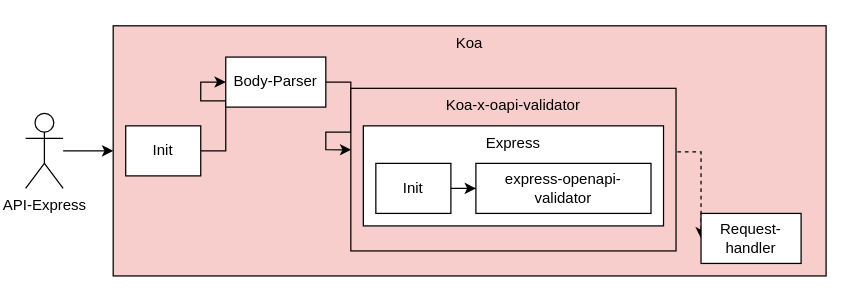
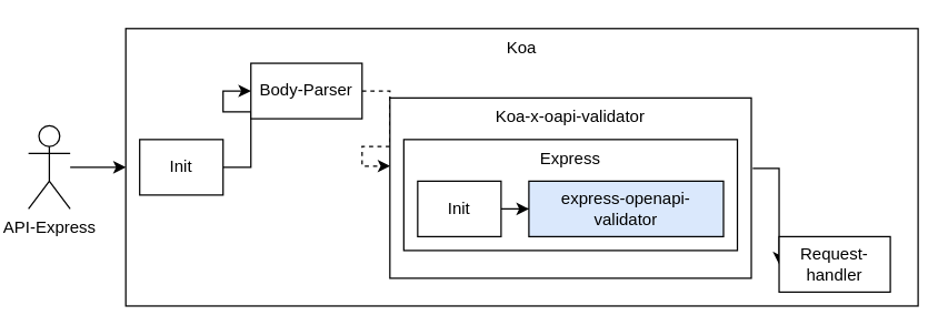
  <mxCell id="0" />
  <mxCell id="1" parent="0" />
- <mxCell id="2" value="&lt;div style=&quot;&quot;&gt;&lt;span style=&quot;background-color: initial;&quot;&gt;Koa&lt;/span&gt;&lt;/div&gt;&lt;div style=&quot;text-align: justify;&quot;&gt;&lt;/div&gt;" style="rounded=0;whiteSpace=wrap;html=1;verticalAlign=top;fillColor=#f8cecc;" parent="1" vertex="1"><mxGeometry x="90" y="20" width="570" height="200" as="geometry" /></mxCell>
+ <mxCell id="2" value="&lt;div style=&quot;&quot;&gt;&lt;span style=&quot;background-color: initial;&quot;&gt;Koa&lt;/span&gt;&lt;/div&gt;&lt;div style=&quot;text-align: justify;&quot;&gt;&lt;/div&gt;" style="rounded=0;whiteSpace=wrap;html=1;verticalAlign=top;" parent="1" vertex="1"><mxGeometry x="90" y="20" width="570" height="200" as="geometry" /></mxCell>
  <mxCell id="3" style="edgeStyle=orthogonalEdgeStyle;rounded=0;orthogonalLoop=1;jettySize=auto;html=1;entryX=0;entryY=0.5;entryDx=0;entryDy=0;" edge="1" parent="1" source="4" target="6"><mxGeometry relative="1" as="geometry" /></mxCell>
  <mxCell id="4" value="Init" style="rounded=0;whiteSpace=wrap;html=1;" parent="1" vertex="1"><mxGeometry x="100" y="100" width="60" height="40" as="geometry" /></mxCell>
- <mxCell id="5" style="edgeStyle=orthogonalEdgeStyle;rounded=0;orthogonalLoop=1;jettySize=auto;html=1;entryX=0.001;entryY=0.378;entryDx=0;entryDy=0;entryPerimeter=0;" edge="1" parent="1" source="6" target="8"><mxGeometry relative="1" as="geometry" /></mxCell>
+ <mxCell id="5" style="edgeStyle=orthogonalEdgeStyle;rounded=0;orthogonalLoop=1;jettySize=auto;html=1;entryX=0.001;entryY=0.378;entryDx=0;entryDy=0;entryPerimeter=0;dashed=1;" edge="1" parent="1" source="6" target="8"><mxGeometry relative="1" as="geometry" /></mxCell>
  <mxCell id="6" value="Body-Parser" style="rounded=0;whiteSpace=wrap;html=1;" parent="1" vertex="1"><mxGeometry x="180" y="45" width="80" height="40" as="geometry" /></mxCell>
- <mxCell id="7" style="edgeStyle=orthogonalEdgeStyle;rounded=0;orthogonalLoop=1;jettySize=auto;html=1;entryX=0;entryY=0.5;entryDx=0;entryDy=0;exitX=1.004;exitY=0.391;exitDx=0;exitDy=0;exitPerimeter=0;dashed=1;" edge="1" parent="1" source="8" target="9"><mxGeometry relative="1" as="geometry" /></mxCell>
- <mxCell id="8" value="Koa-x-oapi-validator" style="rounded=0;whiteSpace=wrap;html=1;verticalAlign=top;fillColor=#f8cecc;" parent="1" vertex="1"><mxGeometry x="280" y="70" width="260" height="130" as="geometry" /></mxCell>
+ <mxCell id="7" style="edgeStyle=orthogonalEdgeStyle;rounded=0;orthogonalLoop=1;jettySize=auto;html=1;entryX=0;entryY=0.5;entryDx=0;entryDy=0;exitX=1.004;exitY=0.391;exitDx=0;exitDy=0;exitPerimeter=0;" edge="1" parent="1" source="8" target="9"><mxGeometry relative="1" as="geometry" /></mxCell>
+ <mxCell id="8" value="Koa-x-oapi-validator" style="rounded=0;whiteSpace=wrap;html=1;verticalAlign=top;" parent="1" vertex="1"><mxGeometry x="280" y="70" width="260" height="130" as="geometry" /></mxCell>
  <mxCell id="9" value="Request-handler" style="rounded=0;whiteSpace=wrap;html=1;" parent="1" vertex="1"><mxGeometry x="560" y="170" width="80" height="40" as="geometry" /></mxCell>
  <mxCell id="10" value="Express" style="rounded=0;whiteSpace=wrap;html=1;verticalAlign=top;" parent="1" vertex="1"><mxGeometry x="290" y="100" width="240" height="80" as="geometry" /></mxCell>
  <mxCell id="11" style="edgeStyle=orthogonalEdgeStyle;rounded=0;orthogonalLoop=1;jettySize=auto;html=1;entryX=0;entryY=0.5;entryDx=0;entryDy=0;" edge="1" parent="1" source="12" target="13"><mxGeometry relative="1" as="geometry" /></mxCell>
  <mxCell id="12" value="Init" style="rounded=0;whiteSpace=wrap;html=1;" parent="1" vertex="1"><mxGeometry x="300" y="130" width="60" height="40" as="geometry" /></mxCell>
- <mxCell id="13" value="express-openapi-validator" style="rounded=0;whiteSpace=wrap;html=1;" parent="1" vertex="1"><mxGeometry x="380" y="130" width="140" height="40" as="geometry" /></mxCell>
+ <mxCell id="13" value="express-openapi-validator" style="rounded=0;whiteSpace=wrap;html=1;fillColor=#dae8fc;" parent="1" vertex="1"><mxGeometry x="380" y="130" width="140" height="40" as="geometry" /></mxCell>
  <mxCell id="14" style="edgeStyle=none;html=1;" parent="1" source="15" target="2" edge="1"><mxGeometry relative="1" as="geometry" /></mxCell>
  <mxCell id="15" value="API-Express" style="shape=umlActor;verticalLabelPosition=bottom;verticalAlign=top;html=1;outlineConnect=0;" parent="1" vertex="1"><mxGeometry x="20" y="90" width="30" height="60" as="geometry" /></mxCell>
